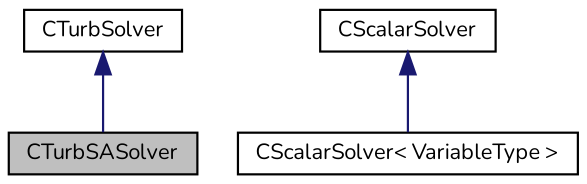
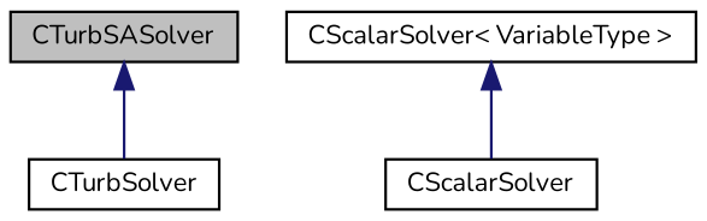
  digraph {
    fontname=Nunito
    node [color=black fillcolor=white fontname=Nunito fontsize=10 shape=record style=filled]
    edge [color=midnightblue dir=back fontname=Nunito fontsize=10 labelfontname=Helvetica labelfontsize=10 style=solid]
    n1 [fillcolor=grey75 fontcolor=black height=0.2 label=CTurbSASolver width=0.4]
    n2 [height=0.2 label=CTurbSolver width=0.4]
    n3 [height=0.2 label=CScalarSolver width=0.4]
    n4 [height=0.2 label="CScalarSolver\< VariableType \>" width=0.4]
-   n2 -> n1
-   n3 -> n4
+   n1 -> n2
+   n4 -> n3
  }
